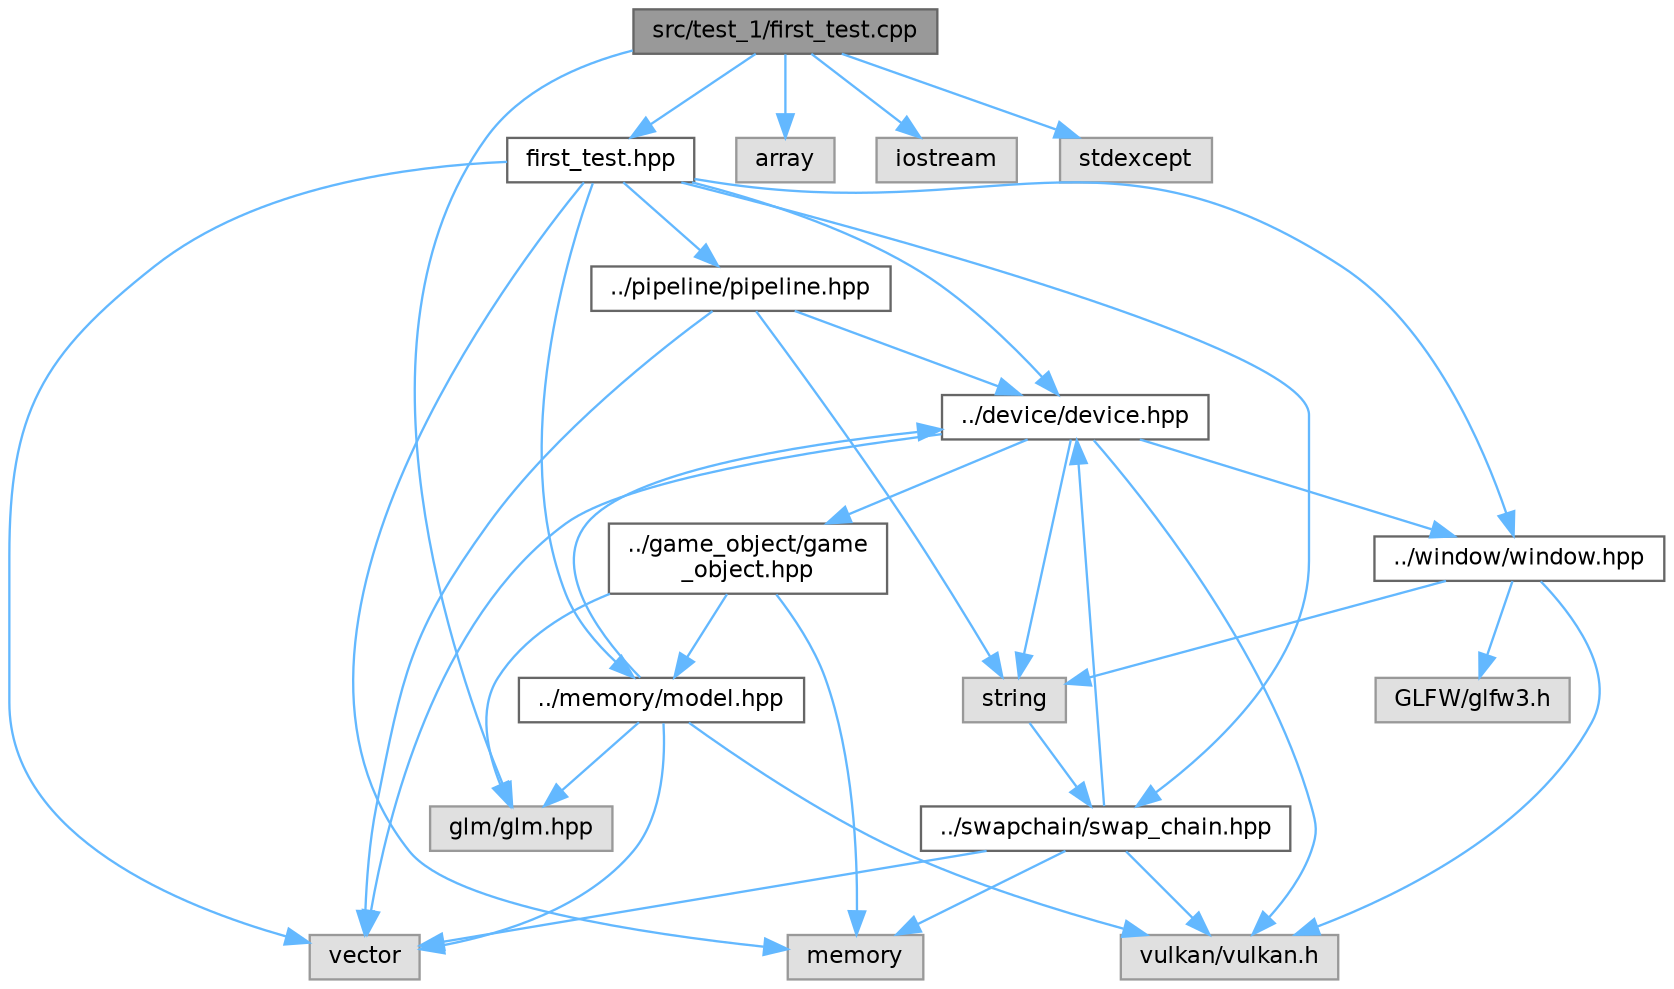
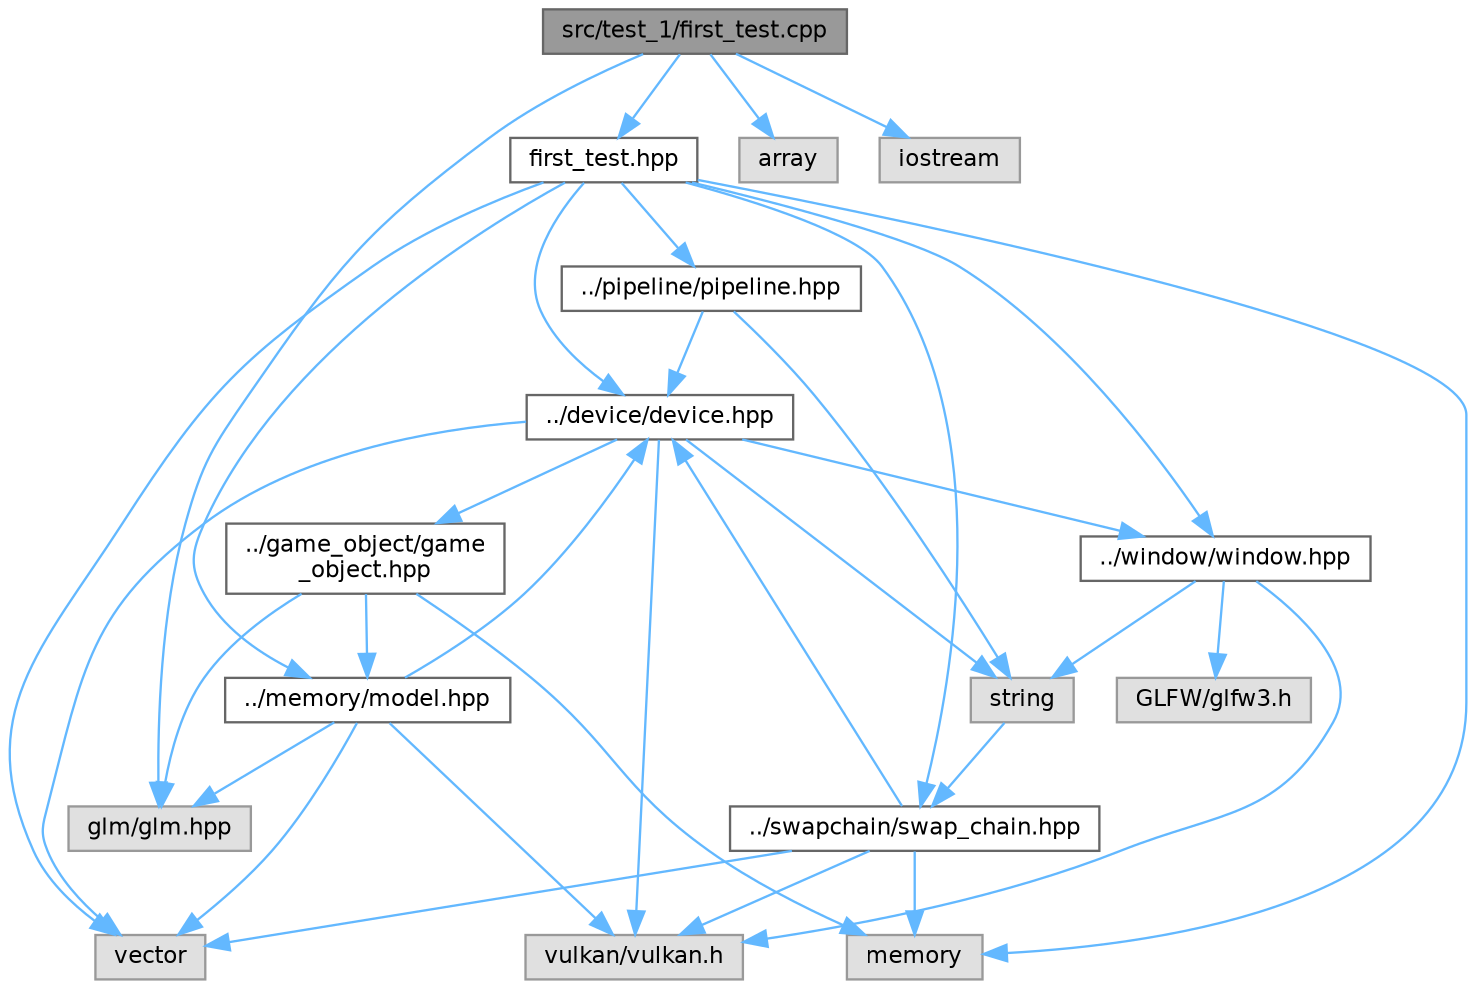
  digraph {
    node [color=grey60 fillcolor="#E0E0E0" fontname=Helvetica fontsize=10 shape=box style=filled]
    edge [color=steelblue1 fontname=Helvetica fontsize=10 labelfontname=Helvetica labelfontsize=10 style=solid]
    n1 [color=gray40 fillcolor=grey60 fontcolor=black height=0.2 label="src/test_1/first_test.cpp" width=0.4]
    n2 [color=grey40 fillcolor=white height=0.2 label="first_test.hpp" width=0.4]
    n3 [height=0.2 label="glm/glm.hpp" width=0.4]
    n4 [height=0.2 label=array width=0.4]
    n5 [height=0.2 label=iostream width=0.4]
-   n6 [height=0.2 label=stdexcept width=0.4]
    n7 [color=grey40 fillcolor=white height=0.2 label="../device/device.hpp" width=0.4]
    n8 [color=grey40 fillcolor=white height=0.2 label="../window/window.hpp" width=0.4]
    n9 [height=0.2 label=vector width=0.4]
    n10 [color=grey40 fillcolor=white height=0.2 label="../memory/model.hpp" width=0.4]
    n11 [height=0.2 label=memory width=0.4]
    n12 [color=grey40 fillcolor=white height=0.2 label="../pipeline/pipeline.hpp" width=0.4]
    n13 [color=grey40 fillcolor=white height=0.2 label="../swapchain/swap_chain.hpp" width=0.4]
    n14 [color=grey40 fillcolor=white height=0.2 label="../game_object/game\l_object.hpp" width=0.4]
    n15 [height=0.2 label="vulkan/vulkan.h" width=0.4]
    n16 [height=0.2 label=string width=0.4]
    n17 [height=0.2 label="GLFW/glfw3.h" width=0.4]
    n1 -> n2
    n1 -> n3
    n1 -> n4
    n1 -> n5
-   n1 -> n6
    n2 -> n7
    n2 -> n8
    n2 -> n9
    n2 -> n10
    n2 -> n11
    n2 -> n12
    n2 -> n13
    n7 -> n8
    n7 -> n9
    n7 -> n14
    n7 -> n15
    n7 -> n16
    n8 -> n15
    n8 -> n16
    n8 -> n17
    n10 -> n3
    n10 -> n7
    n10 -> n9
    n10 -> n15
    n12 -> n7
-   n12 -> n9
    n12 -> n16
    n13 -> n7
    n13 -> n9
    n13 -> n11
    n13 -> n15
    n14 -> n3
    n14 -> n10
    n14 -> n11
    n16 -> n13
  }
